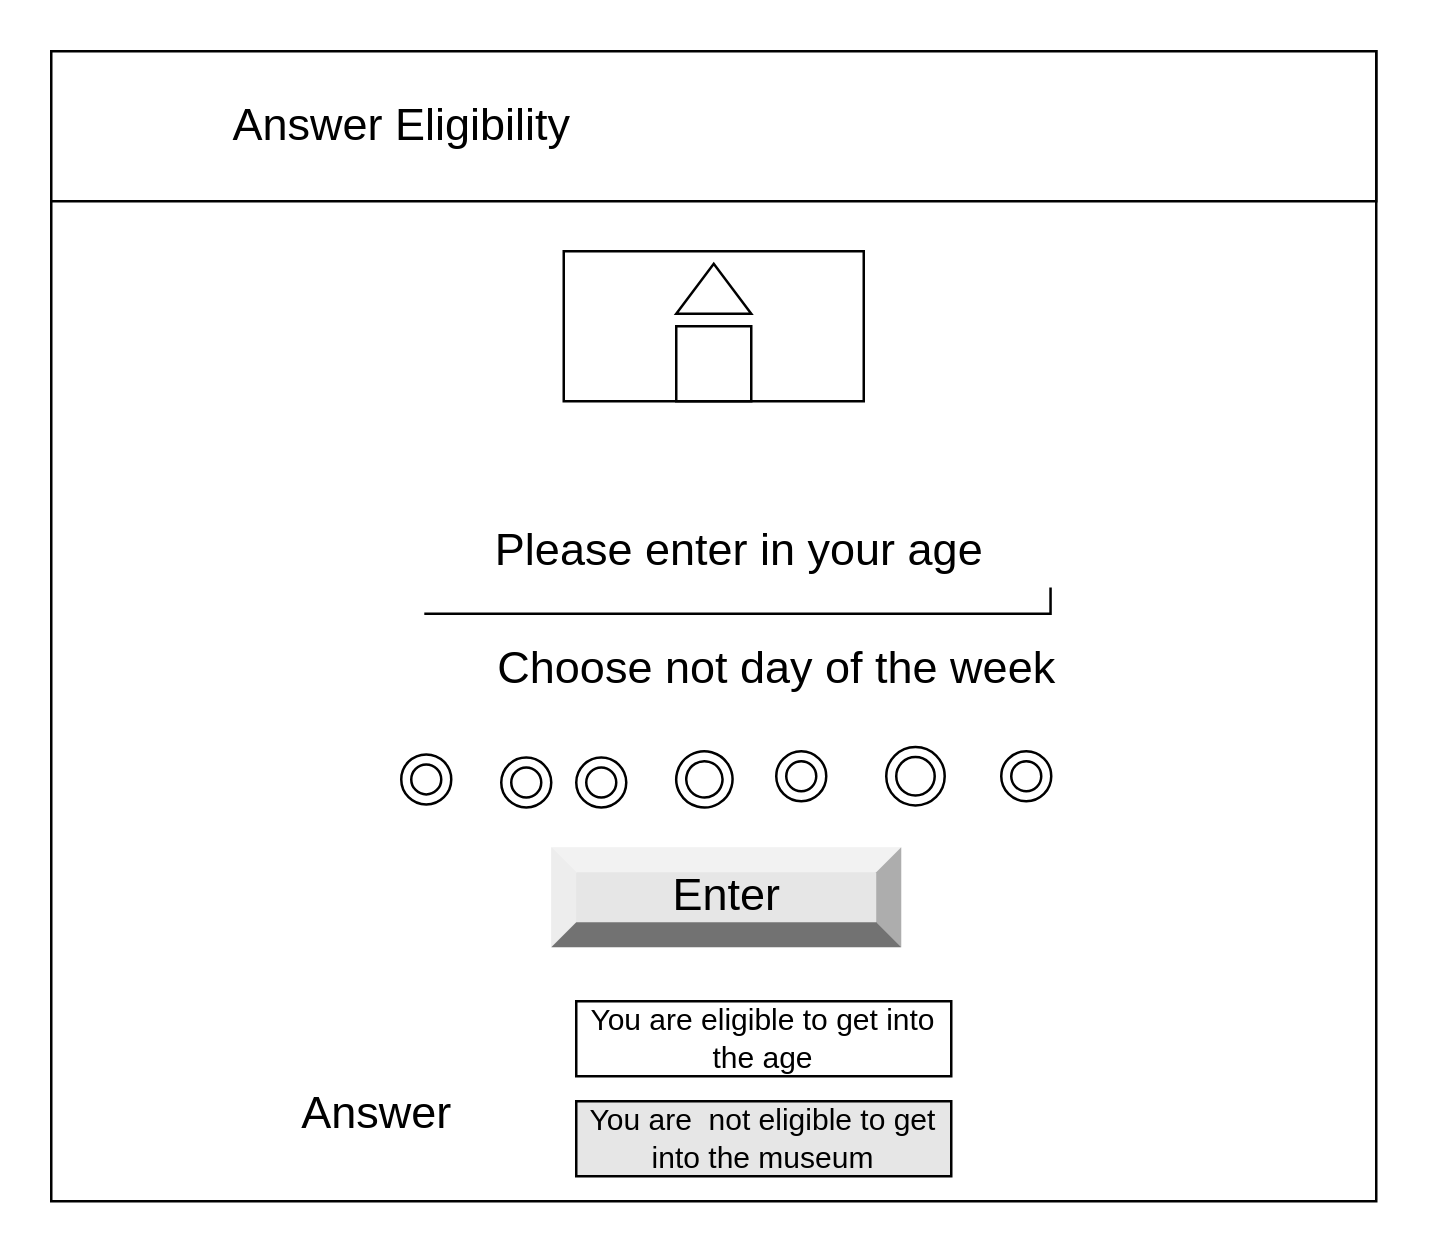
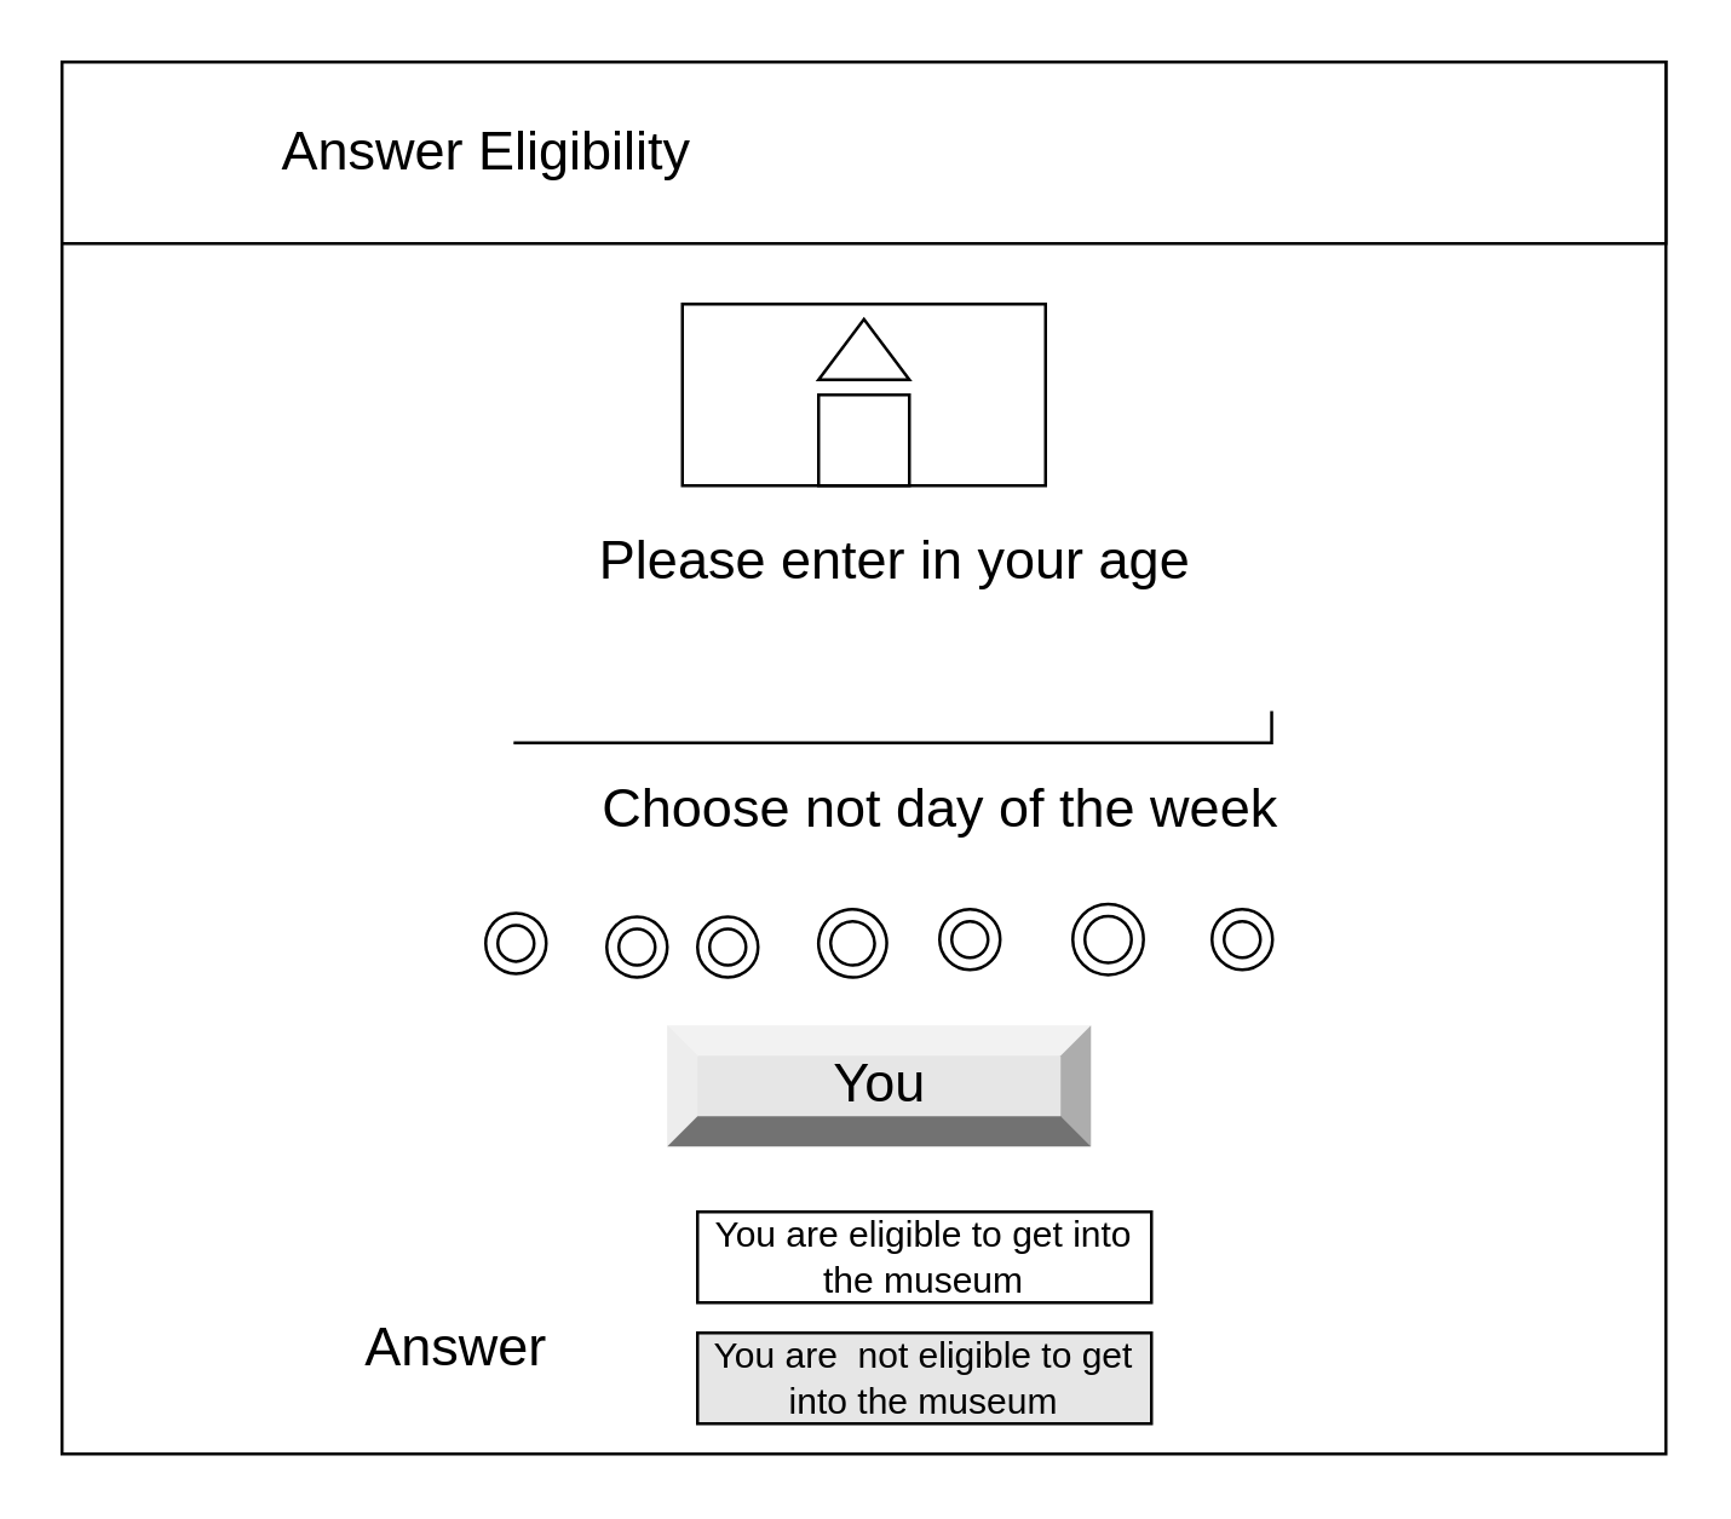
  <mxCell id="0" />
  <mxCell id="1" parent="0" />
  <mxCell id="2" value="" style="verticalLabelPosition=bottom;verticalAlign=top;html=1;shape=mxgraph.basic.rect;fillColor2=none;strokeWidth=1;size=20;indent=5;" parent="1" vertex="1"><mxGeometry x="20" y="20" width="530" height="460" as="geometry" /></mxCell>
  <mxCell id="3" value="" style="verticalLabelPosition=bottom;verticalAlign=top;html=1;shape=mxgraph.basic.rect;fillColor2=none;strokeWidth=1;size=20;indent=5;" parent="1" vertex="1"><mxGeometry x="20" y="20" width="530" height="60" as="geometry" /></mxCell>
  <mxCell id="4" value="&lt;font style=&quot;font-size: 18px&quot;&gt;Answer Eligibility&lt;/font&gt;" style="text;html=1;resizable=0;autosize=1;align=center;verticalAlign=middle;points=[];fillColor=none;strokeColor=none;rounded=0;" parent="1" vertex="1"><mxGeometry x="80" y="40" width="160" height="20" as="geometry" /></mxCell>
- <mxCell id="5" value="Please enter in your age" style="text;html=1;resizable=0;autosize=1;align=center;verticalAlign=middle;points=[];fillColor=none;strokeColor=none;rounded=0;fontSize=18;" parent="1" vertex="1"><mxGeometry x="190" y="205" width="210" height="30" as="geometry" /></mxCell>
+ <mxCell id="5" value="Please enter in your age" style="text;html=1;resizable=0;autosize=1;align=center;verticalAlign=middle;points=[];fillColor=none;strokeColor=none;rounded=0;fontSize=18;" parent="1" vertex="1"><mxGeometry x="190" y="170" width="210" height="30" as="geometry" /></mxCell>
  <mxCell id="6" value="Choose not day of the week" style="text;html=1;resizable=0;autosize=1;align=center;verticalAlign=middle;points=[];fillColor=none;strokeColor=none;rounded=0;fontSize=18;" parent="1" vertex="1"><mxGeometry x="190" y="252.13" width="240" height="30" as="geometry" /></mxCell>
  <mxCell id="7" value="" style="shape=partialRectangle;whiteSpace=wrap;html=1;top=0;left=0;fillColor=none;fontSize=18;" parent="1" vertex="1"><mxGeometry x="169.72" y="235" width="250" height="10" as="geometry" /></mxCell>
- <mxCell id="8" value="Enter" style="labelPosition=center;verticalLabelPosition=middle;align=center;html=1;shape=mxgraph.basic.shaded_button;dx=10;fillColor=#E6E6E6;strokeColor=none;fontSize=18;" parent="1" vertex="1"><mxGeometry x="220" y="338.38" width="140" height="40" as="geometry" /></mxCell>
+ <mxCell id="8" value="You" style="labelPosition=center;verticalLabelPosition=middle;align=center;html=1;shape=mxgraph.basic.shaded_button;dx=10;fillColor=#E6E6E6;strokeColor=none;fontSize=18;" parent="1" vertex="1"><mxGeometry x="220" y="338.38" width="140" height="40" as="geometry" /></mxCell>
  <mxCell id="9" value="Answer" style="text;html=1;align=center;verticalAlign=middle;resizable=0;points=[];autosize=1;strokeColor=none;fillColor=none;fontSize=18;" parent="1" vertex="1"><mxGeometry x="110" y="430" width="80" height="30" as="geometry" /></mxCell>
  <mxCell id="10" value="" style="ellipse;shape=doubleEllipse;whiteSpace=wrap;html=1;aspect=fixed;" vertex="1" parent="1"><mxGeometry x="160" y="301.25" width="20" height="20" as="geometry" /></mxCell>
  <mxCell id="11" value="" style="ellipse;shape=doubleEllipse;whiteSpace=wrap;html=1;aspect=fixed;" vertex="1" parent="1"><mxGeometry x="200" y="302.5" width="20" height="20" as="geometry" /></mxCell>
  <mxCell id="12" value="" style="ellipse;shape=doubleEllipse;whiteSpace=wrap;html=1;aspect=fixed;" vertex="1" parent="1"><mxGeometry x="230" y="302.5" width="20" height="20" as="geometry" /></mxCell>
  <mxCell id="13" value="" style="ellipse;shape=doubleEllipse;whiteSpace=wrap;html=1;aspect=fixed;rotation=15;" vertex="1" parent="1"><mxGeometry x="270" y="300" width="22.5" height="22.5" as="geometry" /></mxCell>
  <mxCell id="14" value="" style="ellipse;shape=doubleEllipse;whiteSpace=wrap;html=1;aspect=fixed;" vertex="1" parent="1"><mxGeometry x="310" y="300" width="20" height="20" as="geometry" /></mxCell>
  <mxCell id="15" value="" style="ellipse;shape=doubleEllipse;whiteSpace=wrap;html=1;aspect=fixed;" vertex="1" parent="1"><mxGeometry x="354" y="298.31" width="23.38" height="23.38" as="geometry" /></mxCell>
  <mxCell id="16" value="" style="ellipse;shape=doubleEllipse;whiteSpace=wrap;html=1;aspect=fixed;" vertex="1" parent="1"><mxGeometry x="400" y="300" width="20" height="20" as="geometry" /></mxCell>
- <mxCell id="17" value="You are eligible to get into the age" style="rounded=0;whiteSpace=wrap;html=1;" vertex="1" parent="1"><mxGeometry x="230" y="400" width="150" height="30" as="geometry" /></mxCell>
+ <mxCell id="17" value="You are eligible to get into the museum" style="rounded=0;whiteSpace=wrap;html=1;" vertex="1" parent="1"><mxGeometry x="230" y="400" width="150" height="30" as="geometry" /></mxCell>
  <mxCell id="18" value="You are&amp;nbsp; not eligible to get into the museum" style="rounded=0;whiteSpace=wrap;html=1;fillColor=#e6e6e6;" vertex="1" parent="1"><mxGeometry x="230" y="440" width="150" height="30" as="geometry" /></mxCell>
  <mxCell id="19" value="" style="rounded=0;whiteSpace=wrap;html=1;" vertex="1" parent="1"><mxGeometry x="225" y="100" width="120" height="60" as="geometry" /></mxCell>
  <mxCell id="20" value="" style="triangle;whiteSpace=wrap;html=1;rotation=-90;" vertex="1" parent="1"><mxGeometry x="275" y="100" width="20" height="30" as="geometry" /></mxCell>
  <mxCell id="21" value="" style="whiteSpace=wrap;html=1;aspect=fixed;" vertex="1" parent="1"><mxGeometry x="270" y="130" width="30" height="30" as="geometry" /></mxCell>
